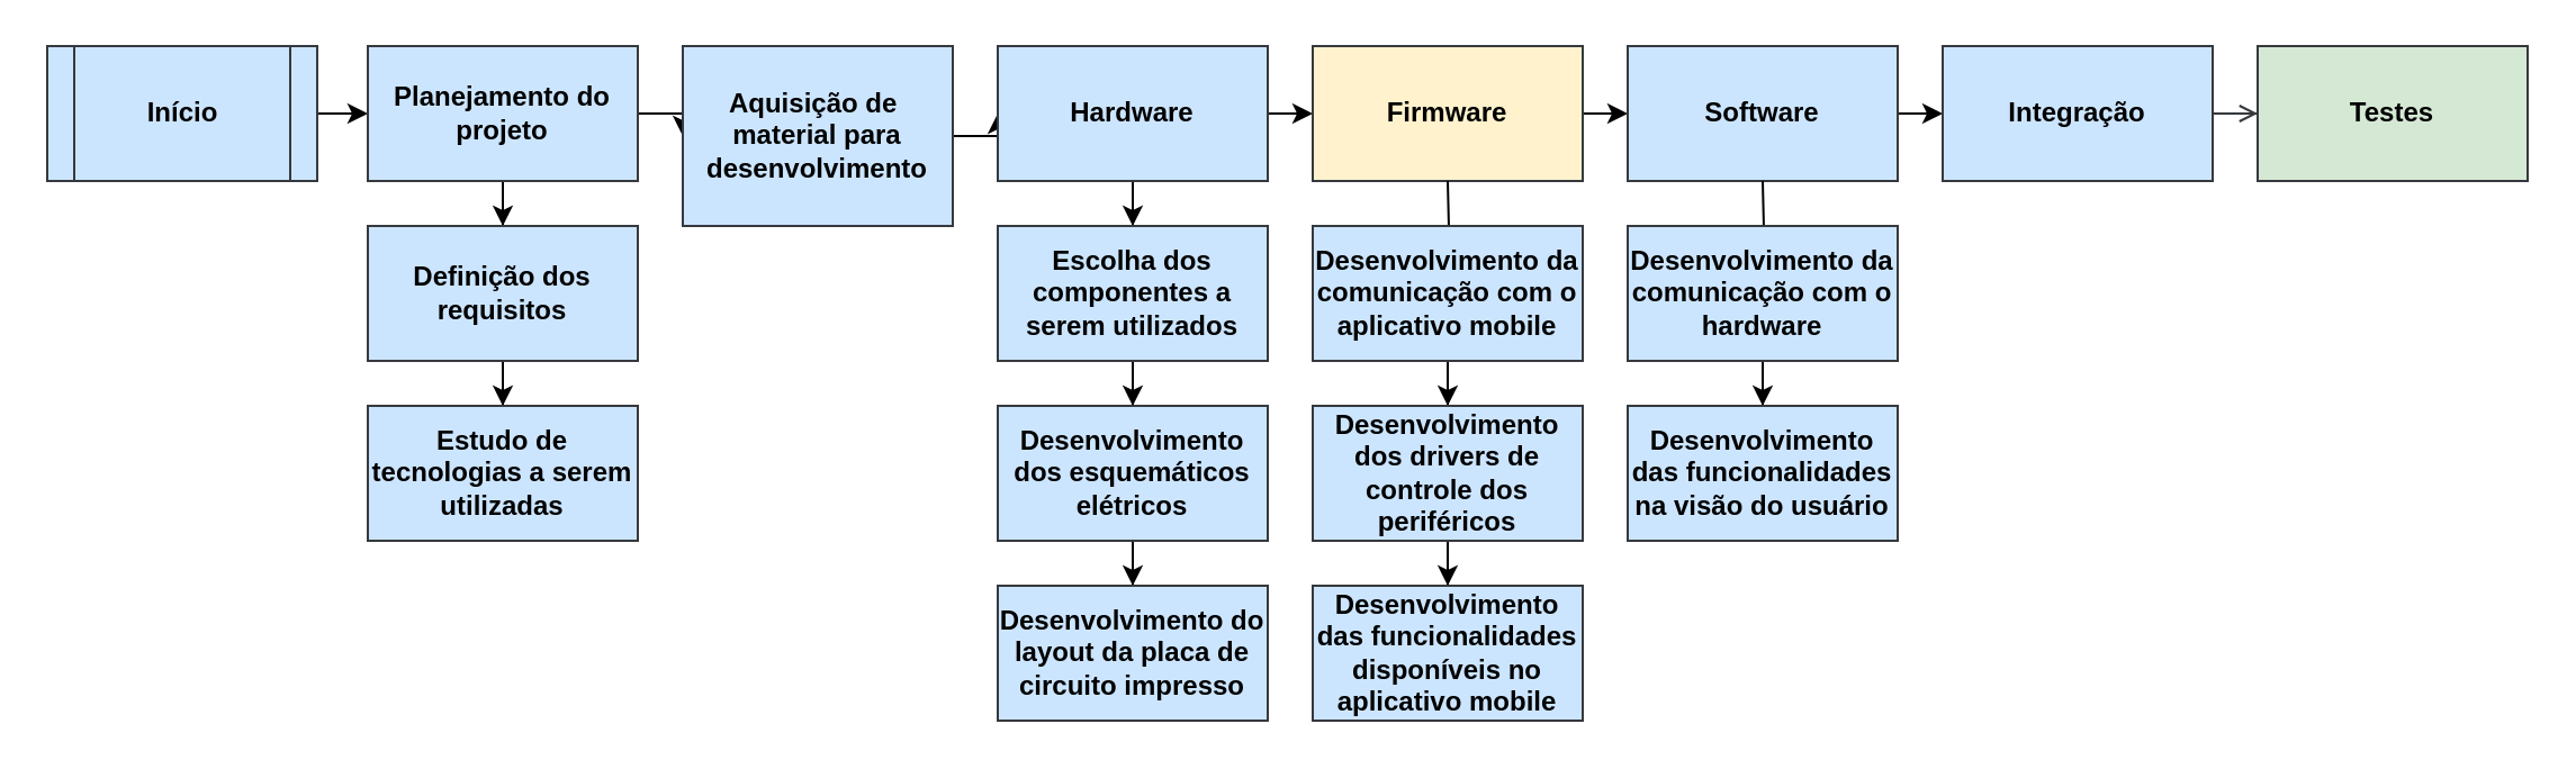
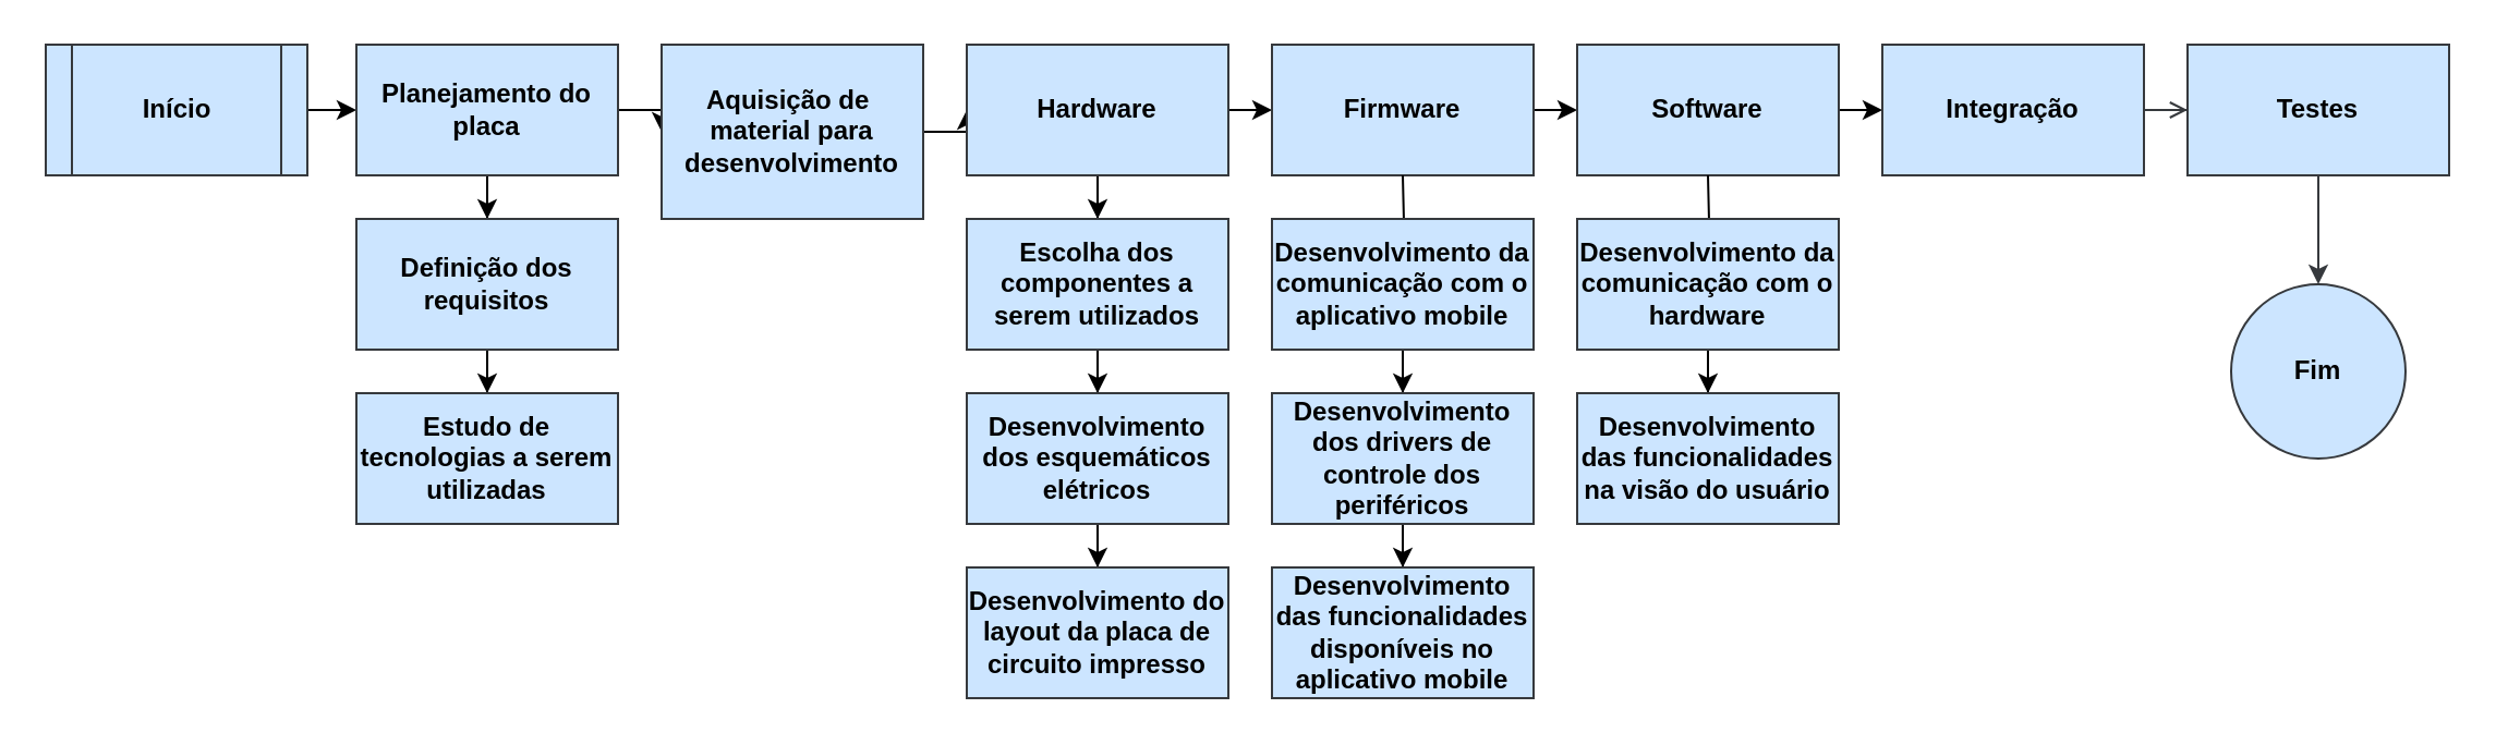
  <mxCell id="0" />
  <mxCell id="1" parent="0" />
  <mxCell id="2" style="edgeStyle=orthogonalEdgeStyle;rounded=0;orthogonalLoop=1;jettySize=auto;html=1;exitX=1;exitY=0.5;exitDx=0;exitDy=0;" parent="1" source="3" target="6" edge="1"><mxGeometry relative="1" as="geometry" /></mxCell>
  <mxCell id="3" value="Início" style="shape=process;whiteSpace=wrap;html=1;backgroundOutline=1;fillColor=#cce5ff;strokeColor=#36393d;fontStyle=1" parent="1" vertex="1"><mxGeometry x="20.5" y="20" width="120" height="60" as="geometry" /></mxCell>
  <mxCell id="4" style="edgeStyle=orthogonalEdgeStyle;rounded=0;orthogonalLoop=1;jettySize=auto;html=1;exitX=1;exitY=0.5;exitDx=0;exitDy=0;entryX=0;entryY=0.5;entryDx=0;entryDy=0;" parent="1" source="6" target="11" edge="1"><mxGeometry relative="1" as="geometry" /></mxCell>
  <mxCell id="5" value="" style="edgeStyle=orthogonalEdgeStyle;rounded=0;orthogonalLoop=1;jettySize=auto;html=1;" parent="1" source="6" target="8" edge="1"><mxGeometry relative="1" as="geometry" /></mxCell>
- <mxCell id="6" value="Planejamento do projeto" style="rounded=0;whiteSpace=wrap;html=1;fillColor=#cce5ff;strokeColor=#36393d;fontStyle=1" parent="1" vertex="1"><mxGeometry x="163" y="20" width="120" height="60" as="geometry" /></mxCell>
+ <mxCell id="6" value="Planejamento do placa" style="rounded=0;whiteSpace=wrap;html=1;fillColor=#cce5ff;strokeColor=#36393d;fontStyle=1" parent="1" vertex="1"><mxGeometry x="163" y="20" width="120" height="60" as="geometry" /></mxCell>
  <mxCell id="7" value="" style="edgeStyle=orthogonalEdgeStyle;rounded=0;orthogonalLoop=1;jettySize=auto;html=1;" parent="1" source="8" target="9" edge="1"><mxGeometry relative="1" as="geometry" /></mxCell>
  <mxCell id="8" value="Definição dos requisitos" style="rounded=0;whiteSpace=wrap;html=1;fillColor=#cce5ff;strokeColor=#36393d;fontStyle=1" parent="1" vertex="1"><mxGeometry x="163" y="100" width="120" height="60" as="geometry" /></mxCell>
  <mxCell id="9" value="Estudo de tecnologias a serem utilizadas" style="rounded=0;whiteSpace=wrap;html=1;fillColor=#cce5ff;strokeColor=#36393d;fontStyle=1" parent="1" vertex="1"><mxGeometry x="163" y="180" width="120" height="60" as="geometry" /></mxCell>
  <mxCell id="10" style="edgeStyle=orthogonalEdgeStyle;rounded=0;orthogonalLoop=1;jettySize=auto;html=1;exitX=1;exitY=0.5;exitDx=0;exitDy=0;entryX=0;entryY=0.5;entryDx=0;entryDy=0;" parent="1" source="11" target="14" edge="1"><mxGeometry relative="1" as="geometry" /></mxCell>
  <mxCell id="11" value="Aquisição de&amp;nbsp;&lt;br&gt;material para desenvolvimento" style="rounded=0;whiteSpace=wrap;html=1;fillColor=#cce5ff;strokeColor=#36393d;fontStyle=1" parent="1" vertex="1"><mxGeometry x="303" y="20" width="120" height="80" as="geometry" /></mxCell>
  <mxCell id="12" style="edgeStyle=orthogonalEdgeStyle;rounded=0;orthogonalLoop=1;jettySize=auto;html=1;exitX=1;exitY=0.5;exitDx=0;exitDy=0;entryX=0;entryY=0.5;entryDx=0;entryDy=0;" parent="1" source="14" target="21" edge="1"><mxGeometry relative="1" as="geometry" /></mxCell>
  <mxCell id="13" value="" style="edgeStyle=orthogonalEdgeStyle;rounded=0;orthogonalLoop=1;jettySize=auto;html=1;" parent="1" source="14" target="16" edge="1"><mxGeometry relative="1" as="geometry" /></mxCell>
  <mxCell id="14" value="Hardware" style="rounded=0;whiteSpace=wrap;html=1;fillColor=#cce5ff;strokeColor=#36393d;fontStyle=1" parent="1" vertex="1"><mxGeometry x="443" y="20" width="120" height="60" as="geometry" /></mxCell>
  <mxCell id="15" value="" style="edgeStyle=orthogonalEdgeStyle;rounded=0;orthogonalLoop=1;jettySize=auto;html=1;" parent="1" source="16" target="18" edge="1"><mxGeometry relative="1" as="geometry" /></mxCell>
  <mxCell id="16" value="Escolha dos componentes a serem utilizados" style="rounded=0;whiteSpace=wrap;html=1;fillColor=#cce5ff;strokeColor=#36393d;fontStyle=1" parent="1" vertex="1"><mxGeometry x="443" y="100" width="120" height="60" as="geometry" /></mxCell>
  <mxCell id="17" value="" style="edgeStyle=orthogonalEdgeStyle;rounded=0;orthogonalLoop=1;jettySize=auto;html=1;" parent="1" source="18" target="19" edge="1"><mxGeometry relative="1" as="geometry" /></mxCell>
  <mxCell id="18" value="Desenvolvimento dos esquemáticos elétricos" style="rounded=0;whiteSpace=wrap;html=1;fillColor=#cce5ff;strokeColor=#36393d;fontStyle=1" parent="1" vertex="1"><mxGeometry x="443" y="180" width="120" height="60" as="geometry" /></mxCell>
  <mxCell id="19" value="Desenvolvimento do layout da placa de circuito impresso" style="rounded=0;whiteSpace=wrap;html=1;fillColor=#cce5ff;strokeColor=#36393d;fontStyle=1" parent="1" vertex="1"><mxGeometry x="443" y="260" width="120" height="60" as="geometry" /></mxCell>
  <mxCell id="20" style="edgeStyle=orthogonalEdgeStyle;rounded=0;orthogonalLoop=1;jettySize=auto;html=1;exitX=1;exitY=0.5;exitDx=0;exitDy=0;entryX=0;entryY=0.5;entryDx=0;entryDy=0;" parent="1" source="21" target="23" edge="1"><mxGeometry relative="1" as="geometry" /></mxCell>
- <mxCell id="21" value="Firmware" style="rounded=0;whiteSpace=wrap;html=1;fillColor=#fff2cc;strokeColor=#36393d;fontStyle=1;" parent="1" vertex="1"><mxGeometry x="583" y="20" width="120" height="60" as="geometry" /></mxCell>
+ <mxCell id="21" value="Firmware" style="rounded=0;whiteSpace=wrap;html=1;fillColor=#cce5ff;strokeColor=#36393d;fontStyle=1" parent="1" vertex="1"><mxGeometry x="583" y="20" width="120" height="60" as="geometry" /></mxCell>
  <mxCell id="22" style="edgeStyle=orthogonalEdgeStyle;rounded=0;orthogonalLoop=1;jettySize=auto;html=1;exitX=1;exitY=0.5;exitDx=0;exitDy=0;entryX=0;entryY=0.5;entryDx=0;entryDy=0;" parent="1" source="23" target="25" edge="1"><mxGeometry relative="1" as="geometry" /></mxCell>
  <mxCell id="23" value="Software" style="rounded=0;whiteSpace=wrap;html=1;fillColor=#cce5ff;strokeColor=#36393d;fontStyle=1" parent="1" vertex="1"><mxGeometry x="723" y="20" width="120" height="60" as="geometry" /></mxCell>
  <mxCell id="24" value="" style="edgeStyle=orthogonalEdgeStyle;rounded=0;orthogonalLoop=1;jettySize=auto;html=1;endArrow=open;endFill=1;fillColor=#cce5ff;fontColor=#FFFFFF;strokeColor=#36393d;fontStyle=1;" parent="1" source="25" target="27" edge="1"><mxGeometry relative="1" as="geometry" /></mxCell>
  <mxCell id="25" value="Integração" style="rounded=0;whiteSpace=wrap;html=1;fillColor=#cce5ff;strokeColor=#36393d;fontStyle=1" parent="1" vertex="1"><mxGeometry x="863" y="20" width="120" height="60" as="geometry" /></mxCell>
- <mxCell id="27" value="Testes" style="rounded=0;whiteSpace=wrap;html=1;fillColor=#d5e8d4;strokeColor=#36393d;fontStyle=1;" parent="1" vertex="1"><mxGeometry x="1003" y="20" width="120" height="60" as="geometry" /></mxCell>
+ <mxCell id="26" style="edgeStyle=orthogonalEdgeStyle;rounded=0;orthogonalLoop=1;jettySize=auto;html=1;exitX=0.5;exitY=1;exitDx=0;exitDy=0;entryX=0.5;entryY=0;entryDx=0;entryDy=0;endArrow=classic;endFill=1;fillColor=#cce5ff;fontColor=#FFFFFF;strokeColor=#36393d;fontStyle=1" parent="1" source="27" target="28" edge="1"><mxGeometry relative="1" as="geometry" /></mxCell>
+ <mxCell id="27" value="Testes" style="rounded=0;whiteSpace=wrap;html=1;fillColor=#cce5ff;strokeColor=#36393d;fontStyle=1" parent="1" vertex="1"><mxGeometry x="1003" y="20" width="120" height="60" as="geometry" /></mxCell>
+ <mxCell id="28" value="Fim" style="ellipse;whiteSpace=wrap;html=1;aspect=fixed;fillColor=#cce5ff;strokeColor=#36393d;fontStyle=1" parent="1" vertex="1"><mxGeometry x="1023" y="130" width="80" height="80" as="geometry" /></mxCell>
  <mxCell id="29" value="" style="edgeStyle=orthogonalEdgeStyle;rounded=0;orthogonalLoop=1;jettySize=auto;html=1;" parent="1" target="31" edge="1"><mxGeometry relative="1" as="geometry"><mxPoint x="643" y="80" as="sourcePoint" /></mxGeometry></mxCell>
  <mxCell id="30" value="" style="edgeStyle=orthogonalEdgeStyle;rounded=0;orthogonalLoop=1;jettySize=auto;html=1;" parent="1" source="31" target="33" edge="1"><mxGeometry relative="1" as="geometry" /></mxCell>
  <mxCell id="31" value="Desenvolvimento da comunicação com o aplicativo mobile" style="rounded=0;whiteSpace=wrap;html=1;fillColor=#cce5ff;strokeColor=#36393d;fontStyle=1" parent="1" vertex="1"><mxGeometry x="583" y="100" width="120" height="60" as="geometry" /></mxCell>
  <mxCell id="32" value="" style="edgeStyle=orthogonalEdgeStyle;rounded=0;orthogonalLoop=1;jettySize=auto;html=1;" parent="1" source="33" target="34" edge="1"><mxGeometry relative="1" as="geometry" /></mxCell>
  <mxCell id="33" value="Desenvolvimento dos drivers de controle dos periféricos" style="rounded=0;whiteSpace=wrap;html=1;fillColor=#cce5ff;strokeColor=#36393d;fontStyle=1" parent="1" vertex="1"><mxGeometry x="583" y="180" width="120" height="60" as="geometry" /></mxCell>
  <mxCell id="34" value="Desenvolvimento das funcionalidades disponíveis no aplicativo mobile" style="rounded=0;whiteSpace=wrap;html=1;fillColor=#cce5ff;strokeColor=#36393d;fontStyle=1" parent="1" vertex="1"><mxGeometry x="583" y="260" width="120" height="60" as="geometry" /></mxCell>
  <mxCell id="35" value="" style="edgeStyle=orthogonalEdgeStyle;rounded=0;orthogonalLoop=1;jettySize=auto;html=1;" parent="1" target="37" edge="1"><mxGeometry relative="1" as="geometry"><mxPoint x="783" y="80" as="sourcePoint" /></mxGeometry></mxCell>
  <mxCell id="36" value="" style="edgeStyle=orthogonalEdgeStyle;rounded=0;orthogonalLoop=1;jettySize=auto;html=1;" parent="1" source="37" target="38" edge="1"><mxGeometry relative="1" as="geometry" /></mxCell>
  <mxCell id="37" value="Desenvolvimento da comunicação com o hardware" style="rounded=0;whiteSpace=wrap;html=1;fillColor=#cce5ff;strokeColor=#36393d;fontStyle=1" parent="1" vertex="1"><mxGeometry x="723" y="100" width="120" height="60" as="geometry" /></mxCell>
  <mxCell id="38" value="Desenvolvimento das funcionalidades na visão do usuário" style="rounded=0;whiteSpace=wrap;html=1;fillColor=#cce5ff;strokeColor=#36393d;fontStyle=1" parent="1" vertex="1"><mxGeometry x="723" y="180" width="120" height="60" as="geometry" /></mxCell>
